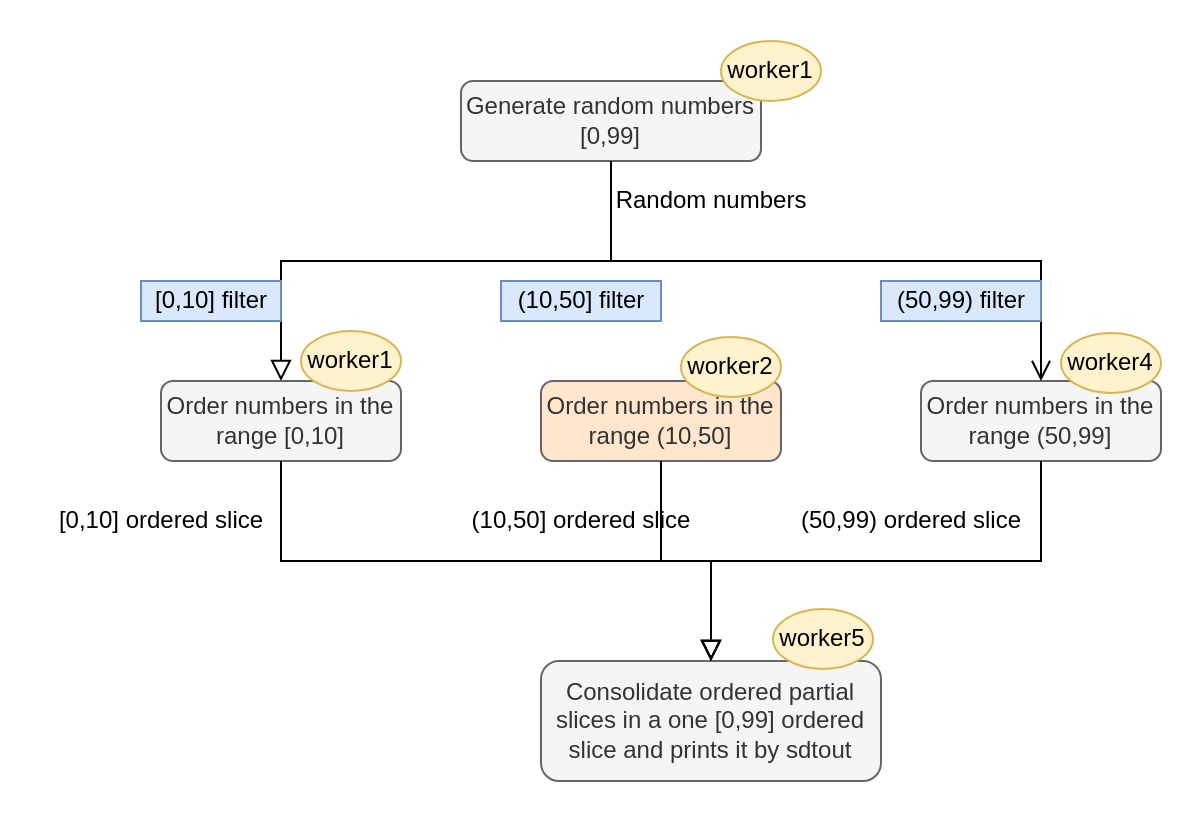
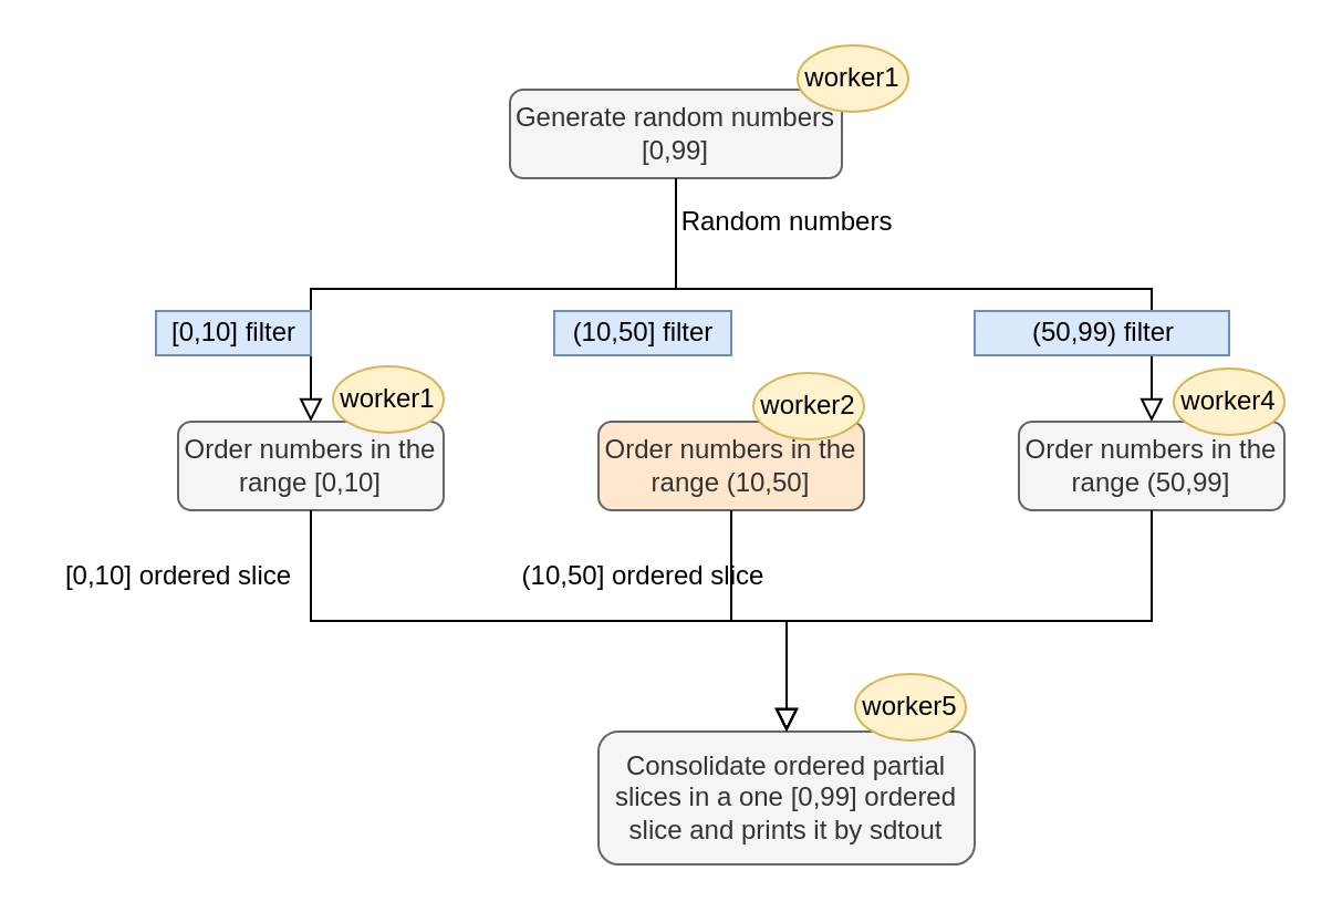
  <mxCell id="0" />
  <mxCell id="1" parent="0" />
  <mxCell id="2" value="" style="rounded=0;html=1;jettySize=auto;orthogonalLoop=1;fontSize=11;endArrow=block;endFill=0;endSize=8;strokeWidth=1;shadow=0;labelBackgroundColor=none;edgeStyle=orthogonalEdgeStyle;entryX=0.5;entryY=0;entryDx=0;entryDy=0;" parent="1" target="5" edge="1"><mxGeometry relative="1" as="geometry"><mxPoint x="305" y="80" as="sourcePoint" /><mxPoint x="290" y="150" as="targetPoint" /><Array as="points"><mxPoint x="305" y="130" /><mxPoint x="140" y="130" /></Array></mxGeometry></mxCell>
  <mxCell id="3" value="Generate random numbers [0,99]" style="rounded=1;whiteSpace=wrap;html=1;fontSize=12;glass=0;strokeWidth=1;shadow=0;fillColor=#f5f5f5;strokeColor=#666666;fontColor=#333333;" parent="1" vertex="1"><mxGeometry x="230" y="40" width="150" height="40" as="geometry" /></mxCell>
  <mxCell id="4" value="Yes" style="rounded=0;html=1;jettySize=auto;orthogonalLoop=1;fontSize=11;endArrow=block;endFill=0;endSize=8;strokeWidth=1;shadow=0;labelBackgroundColor=none;edgeStyle=orthogonalEdgeStyle;" parent="1" edge="1"><mxGeometry y="20" relative="1" as="geometry"><mxPoint as="offset" /><mxPoint x="290" y="230" as="sourcePoint" /></mxGeometry></mxCell>
  <mxCell id="5" value="Order numbers in the range [0,10]" style="rounded=1;whiteSpace=wrap;html=1;fontSize=12;glass=0;strokeWidth=1;shadow=0;fillColor=#f5f5f5;strokeColor=#666666;fontColor=#333333;" parent="1" vertex="1"><mxGeometry x="80" y="190" width="120" height="40" as="geometry" /></mxCell>
  <mxCell id="6" value="Order numbers in the range (10,50]" style="rounded=1;whiteSpace=wrap;html=1;fontSize=12;glass=0;strokeWidth=1;shadow=0;fillColor=#ffe6cc;strokeColor=#666666;fontColor=#333333;" vertex="1" parent="1"><mxGeometry x="270" y="190" width="120" height="40" as="geometry" /></mxCell>
  <mxCell id="7" value="Order numbers in the range (50,99]" style="rounded=1;whiteSpace=wrap;html=1;fontSize=12;glass=0;strokeWidth=1;shadow=0;fillColor=#f5f5f5;strokeColor=#666666;fontColor=#333333;" vertex="1" parent="1"><mxGeometry x="460" y="190" width="120" height="40" as="geometry" /></mxCell>
- <mxCell id="8" value="" style="rounded=0;html=1;jettySize=auto;orthogonalLoop=1;fontSize=11;endArrow=open;endFill=0;endSize=8;strokeWidth=1;shadow=0;labelBackgroundColor=none;edgeStyle=orthogonalEdgeStyle;entryX=0.5;entryY=0;entryDx=0;entryDy=0;exitX=0.5;exitY=1;exitDx=0;exitDy=0;" edge="1" parent="1" source="3" target="7"><mxGeometry relative="1" as="geometry"><mxPoint x="315" y="110" as="sourcePoint" /><mxPoint x="340" y="200" as="targetPoint" /><Array as="points"><mxPoint x="305" y="130" /><mxPoint x="520" y="130" /></Array></mxGeometry></mxCell>
+ <mxCell id="8" value="" style="rounded=0;html=1;jettySize=auto;orthogonalLoop=1;fontSize=11;endArrow=block;endFill=0;endSize=8;strokeWidth=1;shadow=0;labelBackgroundColor=none;edgeStyle=orthogonalEdgeStyle;entryX=0.5;entryY=0;entryDx=0;entryDy=0;exitX=0.5;exitY=1;exitDx=0;exitDy=0;" edge="1" parent="1" source="3" target="7"><mxGeometry relative="1" as="geometry"><mxPoint x="315" y="110" as="sourcePoint" /><mxPoint x="340" y="200" as="targetPoint" /><Array as="points"><mxPoint x="305" y="130" /><mxPoint x="520" y="130" /></Array></mxGeometry></mxCell>
  <mxCell id="9" value="Random numbers" style="text;html=1;resizable=0;autosize=1;align=center;verticalAlign=middle;points=[];fillColor=none;strokeColor=none;rounded=0;" vertex="1" parent="1"><mxGeometry x="300" y="90" width="110" height="20" as="geometry" /></mxCell>
  <mxCell id="10" value="Consolidate ordered partial slices in a one [0,99] ordered slice and prints it by sdtout" style="rounded=1;whiteSpace=wrap;html=1;fontSize=12;glass=0;strokeWidth=1;shadow=0;fillColor=#f5f5f5;strokeColor=#666666;fontColor=#333333;" vertex="1" parent="1"><mxGeometry x="270" y="330" width="170" height="60" as="geometry" /></mxCell>
  <mxCell id="11" value="" style="rounded=0;html=1;jettySize=auto;orthogonalLoop=1;fontSize=11;endArrow=block;endFill=0;endSize=8;strokeWidth=1;shadow=0;labelBackgroundColor=none;edgeStyle=orthogonalEdgeStyle;entryX=0.5;entryY=0;entryDx=0;entryDy=0;exitX=0.5;exitY=1;exitDx=0;exitDy=0;" edge="1" parent="1" source="5" target="10"><mxGeometry relative="1" as="geometry"><mxPoint x="315.029" y="90" as="sourcePoint" /><mxPoint x="200" y="200" as="targetPoint" /></mxGeometry></mxCell>
  <mxCell id="12" value="" style="rounded=0;html=1;jettySize=auto;orthogonalLoop=1;fontSize=11;endArrow=block;endFill=0;endSize=8;strokeWidth=1;shadow=0;labelBackgroundColor=none;edgeStyle=orthogonalEdgeStyle;exitX=0.5;exitY=1;exitDx=0;exitDy=0;entryX=0.5;entryY=0;entryDx=0;entryDy=0;" edge="1" parent="1" source="6" target="10"><mxGeometry relative="1" as="geometry"><mxPoint x="200" y="240" as="sourcePoint" /><mxPoint x="260" y="300" as="targetPoint" /></mxGeometry></mxCell>
  <mxCell id="13" value="" style="rounded=0;html=1;jettySize=auto;orthogonalLoop=1;fontSize=11;endArrow=block;endFill=0;endSize=8;strokeWidth=1;shadow=0;labelBackgroundColor=none;edgeStyle=orthogonalEdgeStyle;entryX=0.5;entryY=0;entryDx=0;entryDy=0;exitX=0.5;exitY=1;exitDx=0;exitDy=0;" edge="1" parent="1" source="7" target="10"><mxGeometry relative="1" as="geometry"><mxPoint x="200" y="240" as="sourcePoint" /><mxPoint x="340" y="340" as="targetPoint" /></mxGeometry></mxCell>
  <mxCell id="14" value="[0,10] filter" style="text;html=1;resizable=0;autosize=1;align=center;verticalAlign=middle;points=[];fillColor=#dae8fc;strokeColor=#6c8ebf;rounded=0;" vertex="1" parent="1"><mxGeometry y="140" width="70" height="20" as="geometry" x="70" /></mxCell>
  <mxCell id="15" value="(10,50] filter" style="text;html=1;resizable=0;autosize=1;align=center;verticalAlign=middle;points=[];fillColor=#dae8fc;strokeColor=#6c8ebf;rounded=0;" vertex="1" parent="1"><mxGeometry x="250" y="140" width="80" height="20" as="geometry" /></mxCell>
- <mxCell id="16" value="(50,99) filter" style="text;html=1;resizable=0;autosize=1;align=center;verticalAlign=middle;points=[];fillColor=#dae8fc;strokeColor=#6c8ebf;rounded=0;" vertex="1" parent="1"><mxGeometry x="440" y="140" width="80" height="20" as="geometry" /></mxCell>
+ <mxCell id="16" value="(50,99) filter" style="text;html=1;resizable=0;autosize=1;align=center;verticalAlign=middle;points=[];fillColor=#dae8fc;strokeColor=#6c8ebf;rounded=0;" vertex="1" parent="1"><mxGeometry x="440" y="140" width="115" height="20" as="geometry" /></mxCell>
  <mxCell id="17" value="[0,10] ordered slice" style="text;html=1;resizable=0;autosize=1;align=center;verticalAlign=middle;points=[];fillColor=none;strokeColor=none;rounded=0;" vertex="1" parent="1"><mxGeometry x="20" y="250" width="120" height="20" as="geometry" /></mxCell>
  <mxCell id="18" value="(10,50] ordered slice" style="text;html=1;resizable=0;autosize=1;align=center;verticalAlign=middle;points=[];fillColor=none;strokeColor=none;rounded=0;" vertex="1" parent="1"><mxGeometry x="230" y="250" width="120" height="20" as="geometry" /></mxCell>
- <mxCell id="19" value="(50,99) ordered slice" style="text;html=1;resizable=0;autosize=1;align=center;verticalAlign=middle;points=[];fillColor=none;strokeColor=none;rounded=0;" vertex="1" parent="1"><mxGeometry x="390" y="250" width="130" height="20" as="geometry" /></mxCell>
  <mxCell id="20" value="worker1" style="ellipse;whiteSpace=wrap;html=1;fillColor=#fff2cc;strokeColor=#d6b656;" vertex="1" parent="1"><mxGeometry x="360" y="20" width="50" height="30" as="geometry" /></mxCell>
  <mxCell id="21" value="worker2" style="ellipse;whiteSpace=wrap;html=1;fillColor=#fff2cc;strokeColor=#d6b656;" vertex="1" parent="1"><mxGeometry x="340" y="168" width="50" height="30" as="geometry" /></mxCell>
  <mxCell id="22" value="worker4" style="ellipse;whiteSpace=wrap;html=1;fillColor=#fff2cc;strokeColor=#d6b656;" vertex="1" parent="1"><mxGeometry x="530" y="166" width="50" height="30" as="geometry" /></mxCell>
  <mxCell id="23" value="worker5" style="ellipse;whiteSpace=wrap;html=1;fillColor=#fff2cc;strokeColor=#d6b656;" vertex="1" parent="1"><mxGeometry x="386" y="304" width="50" height="30" as="geometry" /></mxCell>
  <mxCell id="24" value="worker1" style="ellipse;whiteSpace=wrap;html=1;fillColor=#fff2cc;strokeColor=#d6b656;" vertex="1" parent="1"><mxGeometry x="150" y="165" width="50" height="30" as="geometry" /></mxCell>
